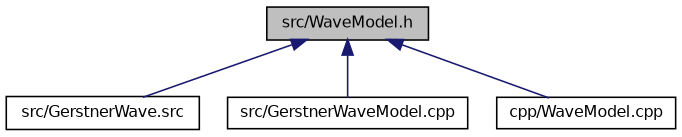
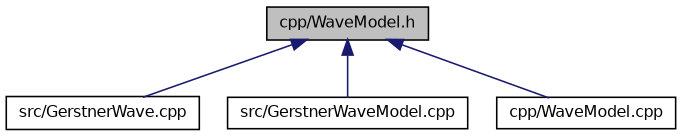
  digraph {
    node [color=black fillcolor=white fontname=Helvetica fontsize=10 shape=record style=filled]
    edge [color=midnightblue dir=back fontname=Helvetica fontsize=10 labelfontname=Helvetica labelfontsize=10 style=solid]
-   n1 [fillcolor=grey75 fontcolor=black height=0.2 label="src/WaveModel.h" width=0.4]
-   n2 [height=0.2 label="src/GerstnerWave.src" width=0.4]
+   n1 [fillcolor=grey75 fontcolor=black height=0.2 label="cpp/WaveModel.h" width=0.4]
+   n2 [height=0.2 label="src/GerstnerWave.cpp" width=0.4]
    n3 [height=0.2 label="src/GerstnerWaveModel.cpp" width=0.4]
    n4 [height=0.2 label="cpp/WaveModel.cpp" width=0.4]
    n1 -> n2
    n1 -> n3
    n1 -> n4
  }
